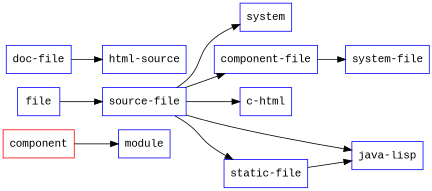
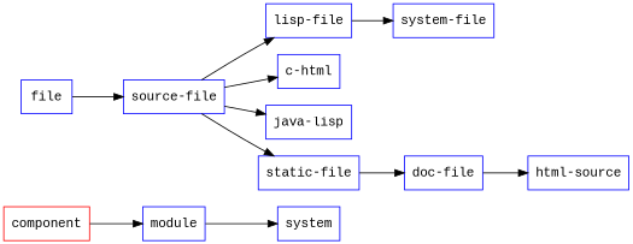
  strict digraph {
    fontname="Liberation Mono"
    rankdir=LR
    node [color=blue fontname="Liberation Mono" shape=box]
    edge [fontname="Liberation Mono"]
    component [color=red]
    module
    file
    "source-file"
    system
-   "lisp-file" [label="component-file"]
+   "lisp-file"
    n7 [label="c-html"]
    n8 [label="java-lisp"]
    "static-file"
    "system-file"
    "doc-file"
    n12 [label="html-source"]
    component -> module
-   "source-file" -> system
+   module -> system
    file -> "source-file"
    "source-file" -> "lisp-file"
    "source-file" -> n7
    "source-file" -> n8
    "source-file" -> "static-file"
    "lisp-file" -> "system-file"
-   "static-file" -> n8
+   "static-file" -> "doc-file"
    "doc-file" -> n12
  }
